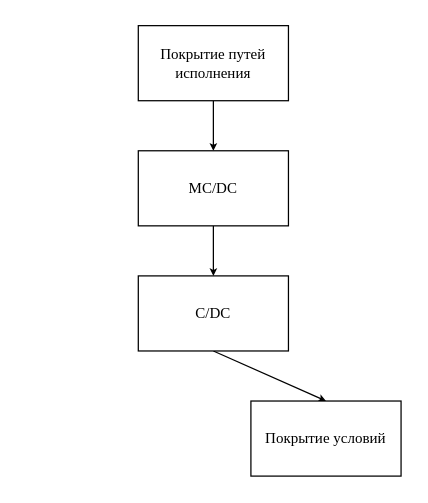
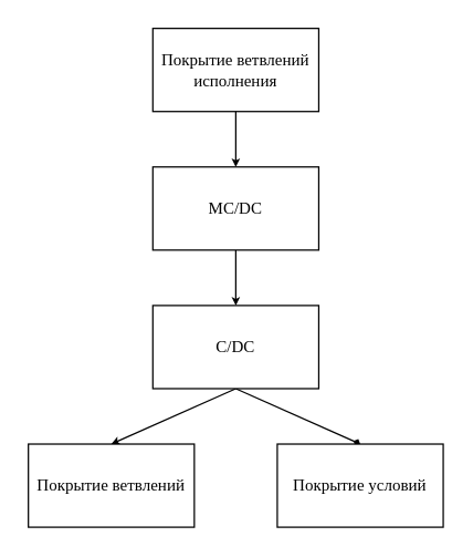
  <mxCell id="0" />
  <mxCell id="1" parent="0" />
  <mxCell id="2" style="edgeStyle=orthogonalEdgeStyle;rounded=0;orthogonalLoop=1;jettySize=auto;html=1;entryX=0.5;entryY=0;entryDx=0;entryDy=0;endSize=3;" edge="1" parent="1" source="3" target="5"><mxGeometry relative="1" as="geometry" /></mxCell>
- <mxCell id="3" value="&lt;font face=&quot;Times New Roman&quot;&gt;Покрытие путей исполнения&lt;/font&gt;" style="rounded=0;whiteSpace=wrap;html=1;" vertex="1" parent="1"><mxGeometry x="110" y="20" width="120" height="60" as="geometry" /></mxCell>
+ <mxCell id="3" value="&lt;font face=&quot;Times New Roman&quot;&gt;Покрытие ветвлений исполнения&lt;/font&gt;" style="rounded=0;whiteSpace=wrap;html=1;" vertex="1" parent="1"><mxGeometry x="110" y="20" width="120" height="60" as="geometry" /></mxCell>
  <mxCell id="4" style="edgeStyle=orthogonalEdgeStyle;rounded=0;orthogonalLoop=1;jettySize=auto;html=1;exitX=0.5;exitY=1;exitDx=0;exitDy=0;entryX=0.5;entryY=0;entryDx=0;entryDy=0;endSize=3;" edge="1" parent="1" source="5" target="8"><mxGeometry relative="1" as="geometry" /></mxCell>
  <mxCell id="5" value="&lt;font face=&quot;Times New Roman&quot;&gt;MC/DC&lt;/font&gt;" style="rounded=0;whiteSpace=wrap;html=1;" vertex="1" parent="1"><mxGeometry x="110" y="120" width="120" height="60" as="geometry" /></mxCell>
- <mxCell id="7" style="edgeStyle=none;rounded=0;orthogonalLoop=1;jettySize=auto;html=1;entryX=0.5;entryY=0;entryDx=0;entryDy=0;endSize=3;exitX=0.5;exitY=1;exitDx=0;exitDy=0;" edge="1" parent="1" source="8" target="10"><mxGeometry relative="1" as="geometry" /></mxCell>
+ <mxCell id="6" style="rounded=0;orthogonalLoop=1;jettySize=auto;html=1;exitX=0.5;exitY=1;exitDx=0;exitDy=0;endSize=3;entryX=0.5;entryY=0;entryDx=0;entryDy=0;" edge="1" parent="1" source="8" target="9"><mxGeometry relative="1" as="geometry" /></mxCell>
+ <mxCell id="7" style="edgeStyle=none;rounded=0;orthogonalLoop=1;jettySize=auto;html=1;entryX=0.5;entryY=0;entryDx=0;entryDy=0;endSize=3;exitX=0.5;exitY=1;exitDx=0;exitDy=0;endArrow=diamond;" edge="1" parent="1" source="8" target="10"><mxGeometry relative="1" as="geometry" /></mxCell>
  <mxCell id="8" value="&lt;font face=&quot;Times New Roman&quot;&gt;C/DC&lt;/font&gt;" style="rounded=0;whiteSpace=wrap;html=1;" vertex="1" parent="1"><mxGeometry x="110" y="220" width="120" height="60" as="geometry" /></mxCell>
+ <mxCell id="9" value="&lt;font face=&quot;Times New Roman&quot;&gt;Покрытие ветвлений&lt;/font&gt;" style="rounded=0;whiteSpace=wrap;html=1;" vertex="1" parent="1"><mxGeometry x="20" y="320" width="120" height="60" as="geometry" /></mxCell>
  <mxCell id="10" value="&lt;font face=&quot;Times New Roman&quot;&gt;Покрытие условий&lt;/font&gt;" style="rounded=0;whiteSpace=wrap;html=1;" vertex="1" parent="1"><mxGeometry x="200" y="320" width="120" height="60" as="geometry" /></mxCell>
